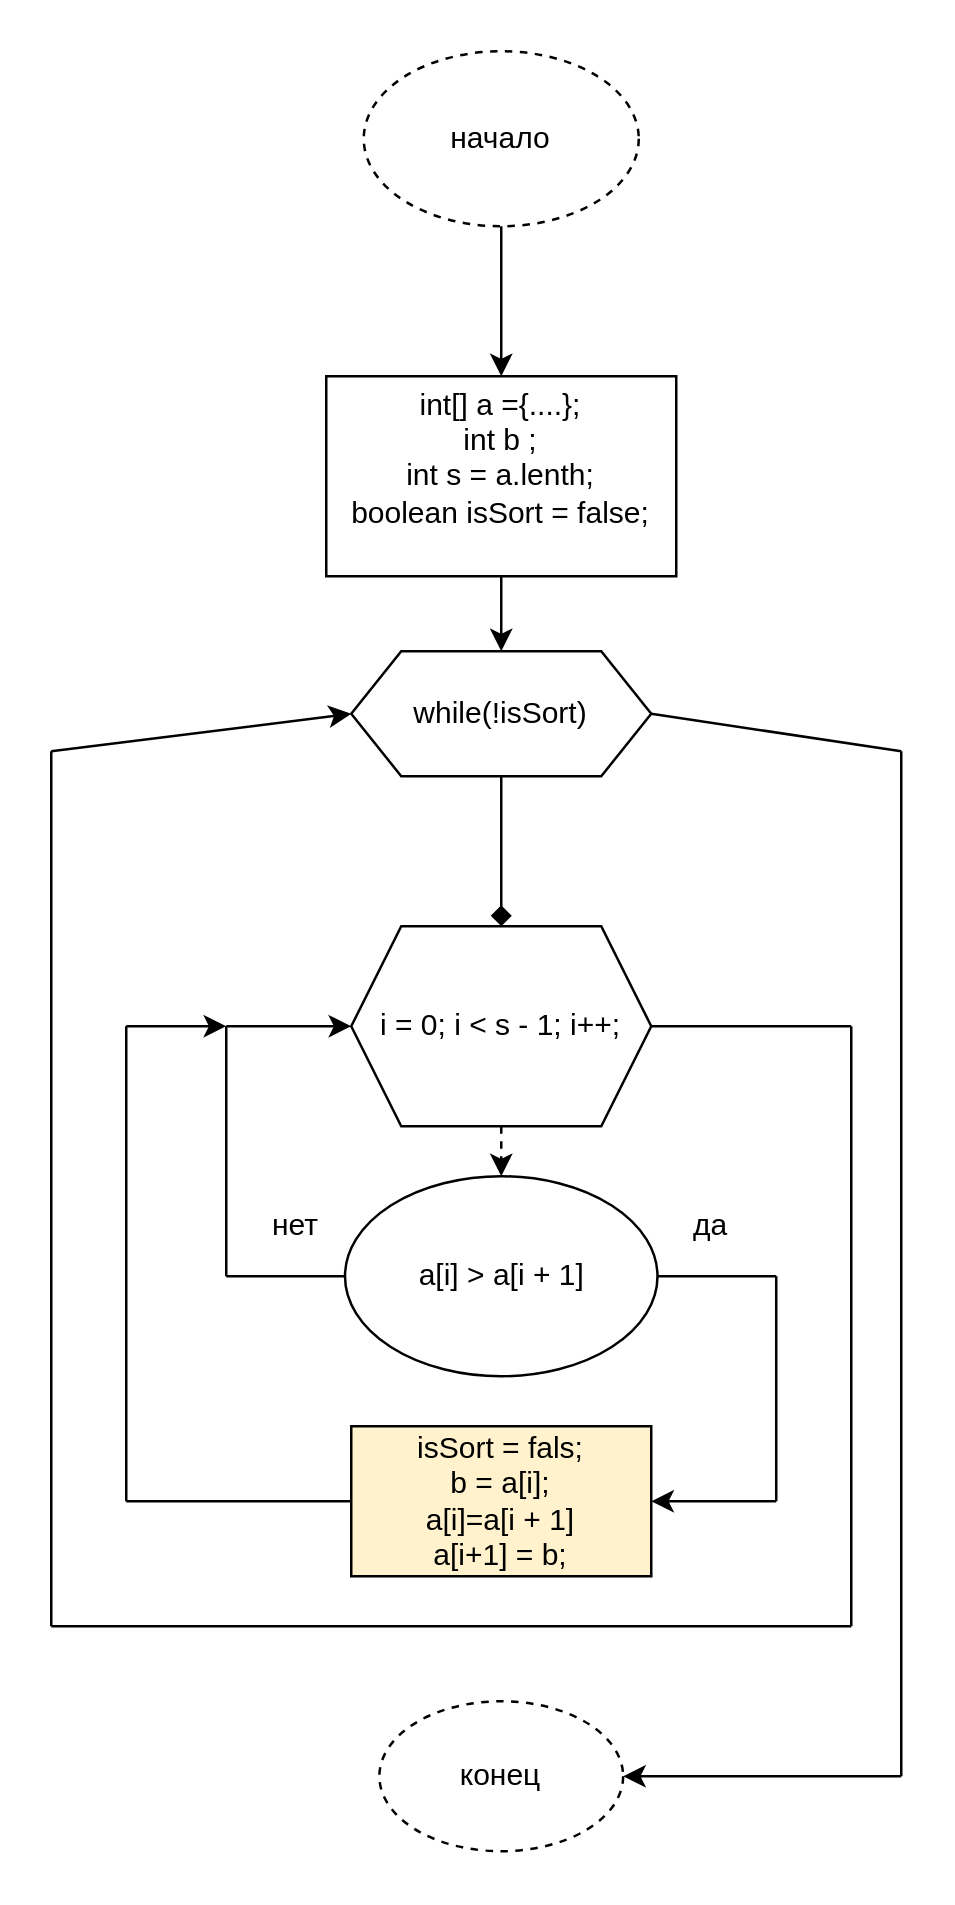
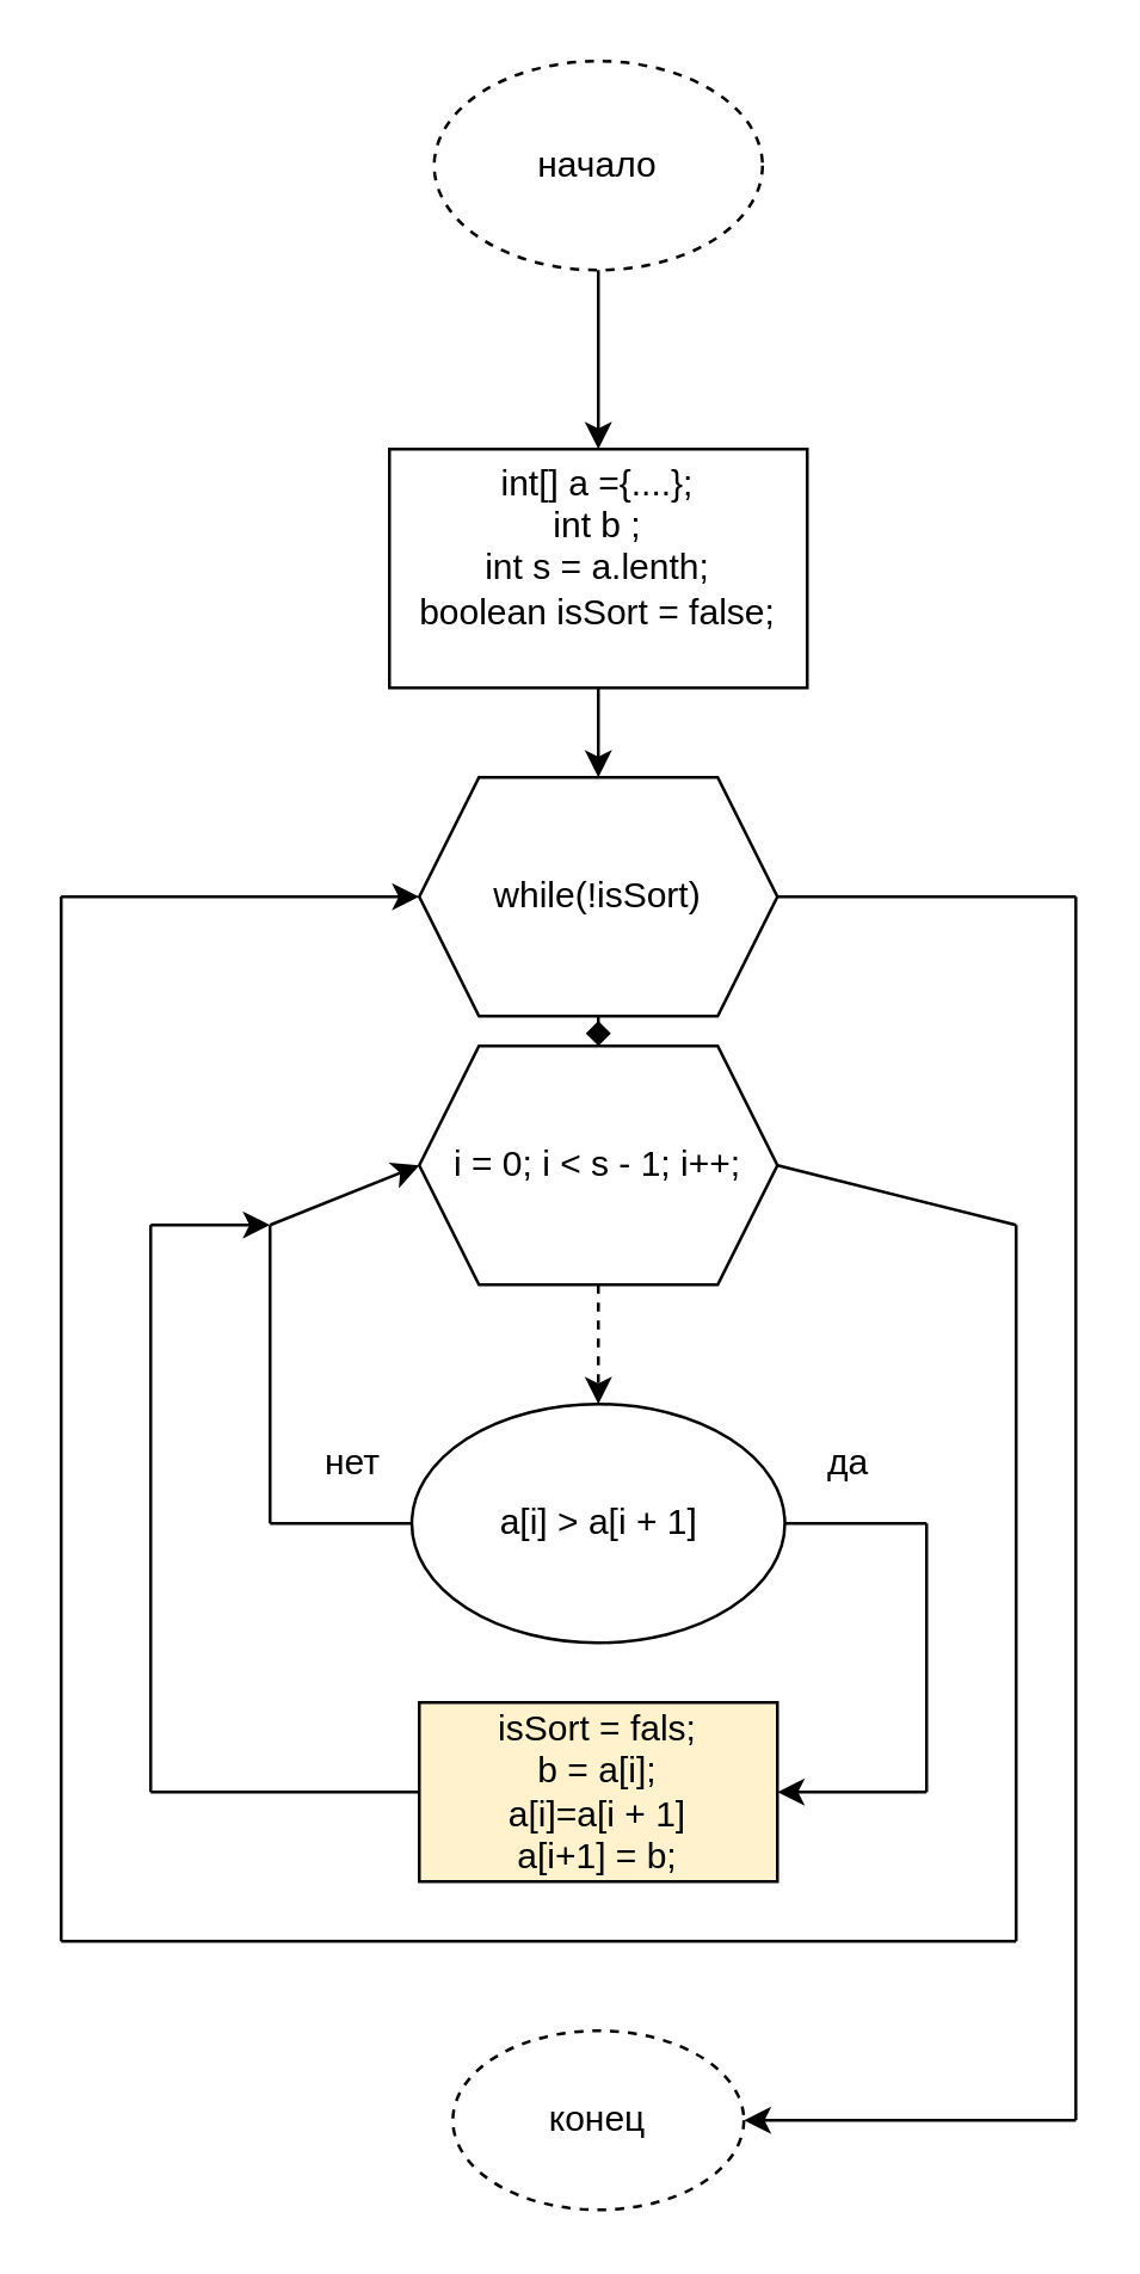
  <mxCell id="0" />
  <mxCell id="1" parent="0" />
  <mxCell id="2" value="начало" style="ellipse;whiteSpace=wrap;html=1;dashed=1;" vertex="1" parent="1"><mxGeometry x="145" y="20" width="110" height="70" as="geometry" /></mxCell>
  <mxCell id="3" value="&lt;div&gt;int[] a ={....};&lt;/div&gt;&lt;div&gt;int b ;&lt;/div&gt;&lt;div&gt;int s = a.lenth;&lt;/div&gt;&lt;div&gt;boolean isSort = false;&lt;/div&gt;&lt;div&gt;&lt;br&gt;&lt;/div&gt;" style="rounded=0;whiteSpace=wrap;html=1;" vertex="1" parent="1"><mxGeometry x="130" y="150" width="140" height="80" as="geometry" /></mxCell>
- <mxCell id="4" value="while(!isSort)" style="shape=hexagon;perimeter=hexagonPerimeter2;whiteSpace=wrap;html=1;fixedSize=1;" vertex="1" parent="1"><mxGeometry x="140" y="260" width="120" height="50" as="geometry" /></mxCell>
- <mxCell id="5" value="i = 0; i &amp;lt; s - 1; i++;" style="shape=hexagon;perimeter=hexagonPerimeter2;whiteSpace=wrap;html=1;fixedSize=1;" vertex="1" parent="1"><mxGeometry x="140" y="370" width="120" height="80" as="geometry" /></mxCell>
+ <mxCell id="4" value="while(!isSort)" style="shape=hexagon;perimeter=hexagonPerimeter2;whiteSpace=wrap;html=1;fixedSize=1;" vertex="1" parent="1"><mxGeometry x="140" y="260" width="120" height="80" as="geometry" /></mxCell>
+ <mxCell id="5" value="i = 0; i &amp;lt; s - 1; i++;" style="shape=hexagon;perimeter=hexagonPerimeter2;whiteSpace=wrap;html=1;fixedSize=1;" vertex="1" parent="1"><mxGeometry x="140" y="350" width="120" height="80" as="geometry" /></mxCell>
  <mxCell id="6" value="a[i] &amp;gt; a[i + 1]" style="ellipse;whiteSpace=wrap;html=1;" vertex="1" parent="1"><mxGeometry x="137.5" y="470" width="125" height="80" as="geometry" /></mxCell>
  <mxCell id="7" value="&lt;div&gt;isSort = fals;&lt;/div&gt;&lt;div&gt;b = a[i];&lt;/div&gt;&lt;div&gt;a[i]=a[i + 1]&lt;/div&gt;&lt;div&gt;a[i+1] = b;&lt;/div&gt;" style="rounded=0;whiteSpace=wrap;html=1;fillColor=#fff2cc;" vertex="1" parent="1"><mxGeometry x="140" y="570" width="120" height="60" as="geometry" /></mxCell>
  <mxCell id="8" value="конец" style="ellipse;whiteSpace=wrap;html=1;dashed=1;" vertex="1" parent="1"><mxGeometry x="151.25" y="680" width="97.5" height="60" as="geometry" /></mxCell>
  <mxCell id="9" value="" style="endArrow=classic;html=1;exitX=0.5;exitY=1;exitDx=0;exitDy=0;entryX=0.5;entryY=0;entryDx=0;entryDy=0;" edge="1" parent="1" source="2" target="3"><mxGeometry width="50" height="50" relative="1" as="geometry"><mxPoint x="280" y="230" as="sourcePoint" /><mxPoint x="280" y="290" as="targetPoint" /><Array as="points" /></mxGeometry></mxCell>
  <mxCell id="10" value="" style="endArrow=classic;html=1;exitX=0.5;exitY=1;exitDx=0;exitDy=0;entryX=0.5;entryY=0;entryDx=0;entryDy=0;" edge="1" parent="1" source="3" target="4"><mxGeometry width="50" height="50" relative="1" as="geometry"><mxPoint x="280" y="330" as="sourcePoint" /><mxPoint x="330" y="280" as="targetPoint" /></mxGeometry></mxCell>
  <mxCell id="11" value="" style="endArrow=diamond;html=1;exitX=0.5;exitY=1;exitDx=0;exitDy=0;entryX=0.5;entryY=0;entryDx=0;entryDy=0;" edge="1" parent="1" source="4" target="5"><mxGeometry width="50" height="50" relative="1" as="geometry"><mxPoint x="280" y="430" as="sourcePoint" /><mxPoint x="330" y="380" as="targetPoint" /></mxGeometry></mxCell>
  <mxCell id="12" value="" style="endArrow=classic;html=1;exitX=0.5;exitY=1;exitDx=0;exitDy=0;entryX=0.5;entryY=0;entryDx=0;entryDy=0;dashed=1;" edge="1" parent="1" source="5" target="6"><mxGeometry width="50" height="50" relative="1" as="geometry"><mxPoint x="280" y="430" as="sourcePoint" /><mxPoint x="330" y="380" as="targetPoint" /></mxGeometry></mxCell>
  <mxCell id="13" value="" style="endArrow=none;html=1;exitX=1;exitY=0.5;exitDx=0;exitDy=0;" edge="1" parent="1" source="6"><mxGeometry width="50" height="50" relative="1" as="geometry"><mxPoint x="280" y="430" as="sourcePoint" /><mxPoint x="310" y="510" as="targetPoint" /></mxGeometry></mxCell>
  <mxCell id="14" value="" style="endArrow=none;html=1;" edge="1" parent="1"><mxGeometry width="50" height="50" relative="1" as="geometry"><mxPoint x="310" y="510" as="sourcePoint" /><mxPoint x="310" y="600" as="targetPoint" /></mxGeometry></mxCell>
  <mxCell id="15" value="" style="endArrow=classic;html=1;entryX=1;entryY=0.5;entryDx=0;entryDy=0;" edge="1" parent="1" target="7"><mxGeometry width="50" height="50" relative="1" as="geometry"><mxPoint x="310" y="600" as="sourcePoint" /><mxPoint x="330" y="380" as="targetPoint" /></mxGeometry></mxCell>
  <mxCell id="16" value="" style="endArrow=none;html=1;exitX=0;exitY=0.5;exitDx=0;exitDy=0;" edge="1" parent="1" source="6"><mxGeometry width="50" height="50" relative="1" as="geometry"><mxPoint x="280" y="430" as="sourcePoint" /><mxPoint x="90" y="510" as="targetPoint" /></mxGeometry></mxCell>
  <mxCell id="17" value="" style="endArrow=none;html=1;" edge="1" parent="1"><mxGeometry width="50" height="50" relative="1" as="geometry"><mxPoint x="90" y="510" as="sourcePoint" /><mxPoint x="90" y="410" as="targetPoint" /></mxGeometry></mxCell>
  <mxCell id="18" value="" style="endArrow=classic;html=1;entryX=0;entryY=0.5;entryDx=0;entryDy=0;" edge="1" parent="1" target="5"><mxGeometry width="50" height="50" relative="1" as="geometry"><mxPoint x="90" y="410" as="sourcePoint" /><mxPoint x="330" y="380" as="targetPoint" /></mxGeometry></mxCell>
  <mxCell id="19" value="" style="endArrow=none;html=1;exitX=0;exitY=0.5;exitDx=0;exitDy=0;" edge="1" parent="1" source="7"><mxGeometry width="50" height="50" relative="1" as="geometry"><mxPoint x="280" y="430" as="sourcePoint" /><mxPoint x="50" y="600" as="targetPoint" /></mxGeometry></mxCell>
  <mxCell id="20" value="" style="endArrow=none;html=1;" edge="1" parent="1"><mxGeometry width="50" height="50" relative="1" as="geometry"><mxPoint x="50" y="600" as="sourcePoint" /><mxPoint x="50" y="410" as="targetPoint" /></mxGeometry></mxCell>
  <mxCell id="21" value="" style="endArrow=classic;html=1;" edge="1" parent="1"><mxGeometry width="50" height="50" relative="1" as="geometry"><mxPoint x="50" y="410" as="sourcePoint" /><mxPoint x="90" y="410" as="targetPoint" /></mxGeometry></mxCell>
  <mxCell id="22" value="" style="endArrow=none;html=1;exitX=1;exitY=0.5;exitDx=0;exitDy=0;" edge="1" parent="1" source="5"><mxGeometry width="50" height="50" relative="1" as="geometry"><mxPoint x="280" y="530" as="sourcePoint" /><mxPoint x="340" y="410" as="targetPoint" /></mxGeometry></mxCell>
  <mxCell id="23" value="" style="endArrow=none;html=1;" edge="1" parent="1"><mxGeometry width="50" height="50" relative="1" as="geometry"><mxPoint x="340" y="650" as="sourcePoint" /><mxPoint x="340" y="410" as="targetPoint" /></mxGeometry></mxCell>
  <mxCell id="24" value="" style="endArrow=none;html=1;" edge="1" parent="1"><mxGeometry width="50" height="50" relative="1" as="geometry"><mxPoint x="340" y="650" as="sourcePoint" /><mxPoint x="20" y="650" as="targetPoint" /></mxGeometry></mxCell>
  <mxCell id="25" value="" style="endArrow=none;html=1;" edge="1" parent="1"><mxGeometry width="50" height="50" relative="1" as="geometry"><mxPoint x="20" y="650" as="sourcePoint" /><mxPoint x="20" y="300" as="targetPoint" /></mxGeometry></mxCell>
  <mxCell id="26" value="" style="endArrow=classic;html=1;entryX=0;entryY=0.5;entryDx=0;entryDy=0;" edge="1" parent="1" target="4"><mxGeometry width="50" height="50" relative="1" as="geometry"><mxPoint x="20" y="300" as="sourcePoint" /><mxPoint x="330" y="480" as="targetPoint" /></mxGeometry></mxCell>
  <mxCell id="27" value="" style="endArrow=none;html=1;exitX=1;exitY=0.5;exitDx=0;exitDy=0;" edge="1" parent="1" source="4"><mxGeometry width="50" height="50" relative="1" as="geometry"><mxPoint x="280" y="430" as="sourcePoint" /><mxPoint x="360" y="300" as="targetPoint" /></mxGeometry></mxCell>
  <mxCell id="28" value="" style="endArrow=none;html=1;" edge="1" parent="1"><mxGeometry width="50" height="50" relative="1" as="geometry"><mxPoint x="360" y="710" as="sourcePoint" /><mxPoint x="360" y="300" as="targetPoint" /></mxGeometry></mxCell>
  <mxCell id="29" value="" style="endArrow=classic;html=1;entryX=1;entryY=0.5;entryDx=0;entryDy=0;" edge="1" parent="1" target="8"><mxGeometry width="50" height="50" relative="1" as="geometry"><mxPoint x="360" y="710" as="sourcePoint" /><mxPoint x="330" y="590" as="targetPoint" /></mxGeometry></mxCell>
  <mxCell id="30" value="да" style="text;html=1;strokeColor=none;fillColor=none;align=center;verticalAlign=middle;whiteSpace=wrap;rounded=0;" vertex="1" parent="1"><mxGeometry x="264" y="480" width="40" height="20" as="geometry" /></mxCell>
  <mxCell id="31" value="нет" style="text;html=1;strokeColor=none;fillColor=none;align=center;verticalAlign=middle;whiteSpace=wrap;rounded=0;" vertex="1" parent="1"><mxGeometry x="97.5" y="480" width="40" height="20" as="geometry" /></mxCell>
